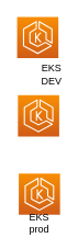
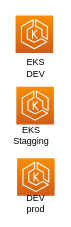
  <mxCell id="0" />
  <mxCell id="1" parent="0" />
  <mxCell id="2" value="" style="outlineConnect=0;fontColor=#232F3E;gradientColor=#F78E04;gradientDirection=north;fillColor=#D05C17;strokeColor=#ffffff;dashed=0;verticalLabelPosition=bottom;verticalAlign=top;align=center;html=1;fontSize=12;fontStyle=0;aspect=fixed;shape=mxgraph.aws4.resourceIcon;resIcon=mxgraph.aws4.eks;" parent="1" vertex="1"><mxGeometry x="20" y="20" width="50" height="50" as="geometry" /></mxCell>
  <mxCell id="3" value="" style="outlineConnect=0;fontColor=#232F3E;gradientColor=#F78E04;gradientDirection=north;fillColor=#D05C17;strokeColor=#ffffff;dashed=0;verticalLabelPosition=bottom;verticalAlign=top;align=center;html=1;fontSize=12;fontStyle=0;aspect=fixed;shape=mxgraph.aws4.resourceIcon;resIcon=mxgraph.aws4.eks;" parent="1" vertex="1"><mxGeometry x="21" y="115" width="50" height="50" as="geometry" /></mxCell>
  <mxCell id="4" value="" style="outlineConnect=0;fontColor=#232F3E;gradientColor=#F78E04;gradientDirection=north;fillColor=#D05C17;strokeColor=#ffffff;dashed=0;verticalLabelPosition=bottom;verticalAlign=top;align=center;html=1;fontSize=12;fontStyle=0;aspect=fixed;shape=mxgraph.aws4.resourceIcon;resIcon=mxgraph.aws4.eks;" parent="1" vertex="1"><mxGeometry x="22" y="210" width="50" height="50" as="geometry" /></mxCell>
- <mxCell id="5" value="EKS DEV" style="text;html=1;strokeColor=none;fillColor=none;align=center;verticalAlign=middle;whiteSpace=wrap;rounded=0;" parent="1" vertex="1"><mxGeometry x="42" y="80" width="40" height="20" as="geometry" /></mxCell>
- <mxCell id="7" value="EKS prod" style="text;html=1;strokeColor=none;fillColor=none;align=center;verticalAlign=middle;whiteSpace=wrap;rounded=0;" parent="1" vertex="1"><mxGeometry x="27" y="260" width="40" height="20" as="geometry" /></mxCell>
+ <mxCell id="5" value="EKS DEV" style="text;html=1;strokeColor=none;fillColor=none;align=center;verticalAlign=middle;whiteSpace=wrap;rounded=0;" parent="1" vertex="1"><mxGeometry x="27" y="80" width="40" height="20" as="geometry" /></mxCell>
+ <mxCell id="6" value="EKS Stagging" style="text;html=1;strokeColor=none;fillColor=none;align=center;verticalAlign=middle;whiteSpace=wrap;rounded=0;" parent="1" vertex="1"><mxGeometry x="21" y="170" width="40" height="20" as="geometry" /></mxCell>
+ <mxCell id="7" value="DEV prod" style="text;html=1;strokeColor=none;fillColor=none;align=center;verticalAlign=middle;whiteSpace=wrap;rounded=0;" parent="1" vertex="1"><mxGeometry x="27" y="260" width="40" height="20" as="geometry" /></mxCell>
